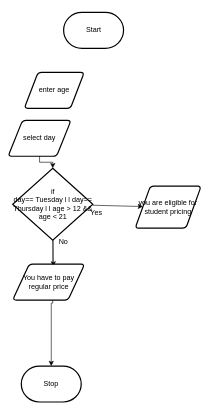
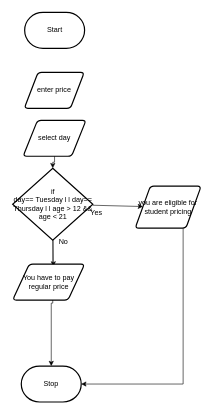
  <mxCell id="0" />
  <mxCell id="1" parent="0" />
  <mxCell id="2" style="edgeStyle=orthogonalEdgeStyle;html=1;rounded=0;" parent="1" source="10" target="4" edge="1"><mxGeometry relative="1" as="geometry" /></mxCell>
- <mxCell id="3" value="Start" style="strokeWidth=2;html=1;shape=mxgraph.flowchart.terminator;whiteSpace=wrap;" parent="1" vertex="1"><mxGeometry x="105.63" y="20" width="100" height="60" as="geometry" /></mxCell>
+ <mxCell id="3" value="Start" style="strokeWidth=2;html=1;shape=mxgraph.flowchart.terminator;whiteSpace=wrap;" parent="1" vertex="1"><mxGeometry x="40.63" y="20" width="100" height="60" as="geometry" /></mxCell>
  <mxCell id="4" value="Stop" style="strokeWidth=2;html=1;shape=mxgraph.flowchart.terminator;whiteSpace=wrap;" parent="1" vertex="1"><mxGeometry x="35" y="610" width="100" height="60" as="geometry" /></mxCell>
- <mxCell id="5" value="enter age" style="shape=parallelogram;html=1;strokeWidth=2;perimeter=parallelogramPerimeter;whiteSpace=wrap;rounded=1;arcSize=12;size=0.23;" vertex="1" parent="1"><mxGeometry x="40" y="120" width="100" height="60" as="geometry" /></mxCell>
- <mxCell id="6" value="select day" style="shape=parallelogram;html=1;strokeWidth=2;perimeter=parallelogramPerimeter;whiteSpace=wrap;rounded=1;arcSize=12;size=0.23;" vertex="1" parent="1"><mxGeometry x="13" y="200" width="105" height="60" as="geometry" /></mxCell>
+ <mxCell id="5" value="enter price" style="shape=parallelogram;html=1;strokeWidth=2;perimeter=parallelogramPerimeter;whiteSpace=wrap;rounded=1;arcSize=12;size=0.23;" vertex="1" parent="1"><mxGeometry x="40" y="120" width="100" height="60" as="geometry" /></mxCell>
+ <mxCell id="6" value="select day" style="shape=parallelogram;html=1;strokeWidth=2;perimeter=parallelogramPerimeter;whiteSpace=wrap;rounded=1;arcSize=12;size=0.23;" vertex="1" parent="1"><mxGeometry x="38" y="200" width="105" height="60" as="geometry" /></mxCell>
  <mxCell id="7" value="" style="edgeStyle=orthogonalEdgeStyle;html=1;rounded=0;" edge="1" parent="1" source="6" target="10"><mxGeometry relative="1" as="geometry"><mxPoint x="90" y="270" as="sourcePoint" /><mxPoint x="90" y="660" as="targetPoint" /></mxGeometry></mxCell>
  <mxCell id="8" value="" style="edgeStyle=none;html=1;" edge="1" parent="1" source="10" target="11"><mxGeometry relative="1" as="geometry" /></mxCell>
  <mxCell id="9" value="" style="edgeStyle=none;html=1;entryX=0.566;entryY=0.065;entryDx=0;entryDy=0;entryPerimeter=0;" edge="1" parent="1" source="10" target="14"><mxGeometry relative="1" as="geometry" /></mxCell>
  <mxCell id="10" value="if&lt;div&gt;day== Tuesday l l day== Thursday l l age &amp;gt; 12 &amp;amp;&amp;amp; age &amp;lt; 21&lt;/div&gt;" style="strokeWidth=2;html=1;shape=mxgraph.flowchart.decision;whiteSpace=wrap;" vertex="1" parent="1"><mxGeometry x="20.63" y="280" width="133.75" height="120" as="geometry" /></mxCell>
  <mxCell id="11" value="you are eligible for student pricing" style="shape=parallelogram;html=1;strokeWidth=2;perimeter=parallelogramPerimeter;whiteSpace=wrap;rounded=1;arcSize=12;size=0.23;" vertex="1" parent="1"><mxGeometry x="225" y="310" width="110" height="70" as="geometry" /></mxCell>
  <mxCell id="12" value="Yes" style="text;html=1;align=center;verticalAlign=middle;resizable=0;points=[];autosize=1;strokeColor=none;fillColor=none;" vertex="1" parent="1"><mxGeometry x="140" y="340" width="40" height="30" as="geometry" /></mxCell>
  <mxCell id="13" value="No" style="text;html=1;align=center;verticalAlign=middle;resizable=0;points=[];autosize=1;strokeColor=none;fillColor=none;" vertex="1" parent="1"><mxGeometry x="85" y="388" width="40" height="30" as="geometry" /></mxCell>
  <mxCell id="14" value="You have to pay regular price" style="shape=parallelogram;html=1;strokeWidth=2;perimeter=parallelogramPerimeter;whiteSpace=wrap;rounded=1;arcSize=12;size=0.23;" vertex="1" parent="1"><mxGeometry x="20.63" y="440" width="120" height="60" as="geometry" /></mxCell>
+ <mxCell id="15" style="edgeStyle=elbowEdgeStyle;html=1;entryX=1;entryY=0.5;entryDx=0;entryDy=0;entryPerimeter=0;elbow=vertical;rounded=0;" edge="1" parent="1" source="11" target="4"><mxGeometry relative="1" as="geometry"><Array as="points"><mxPoint x="305" y="640" /></Array></mxGeometry></mxCell>
